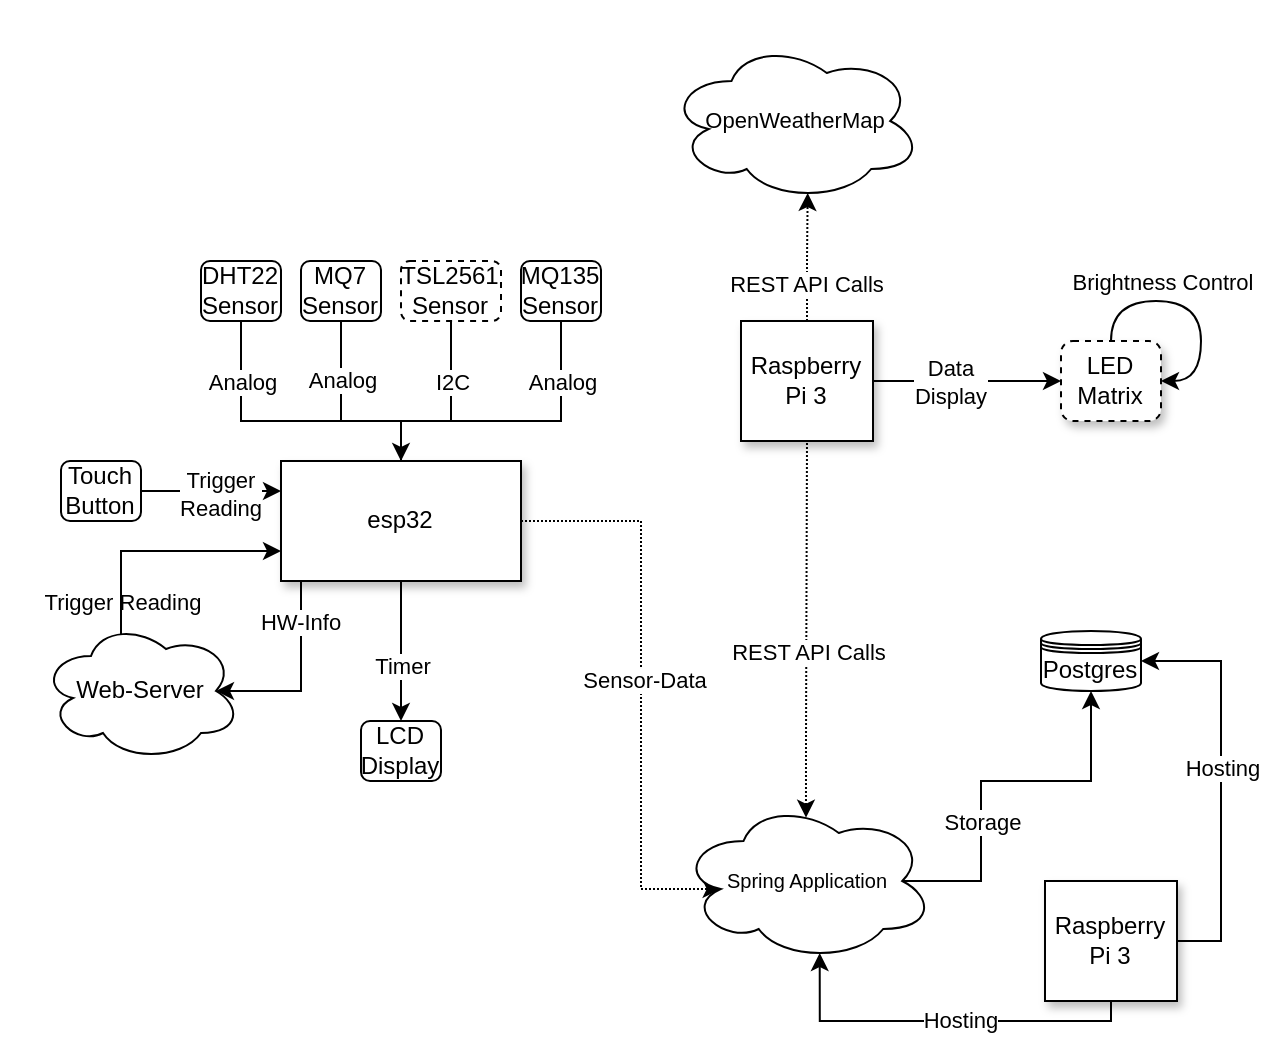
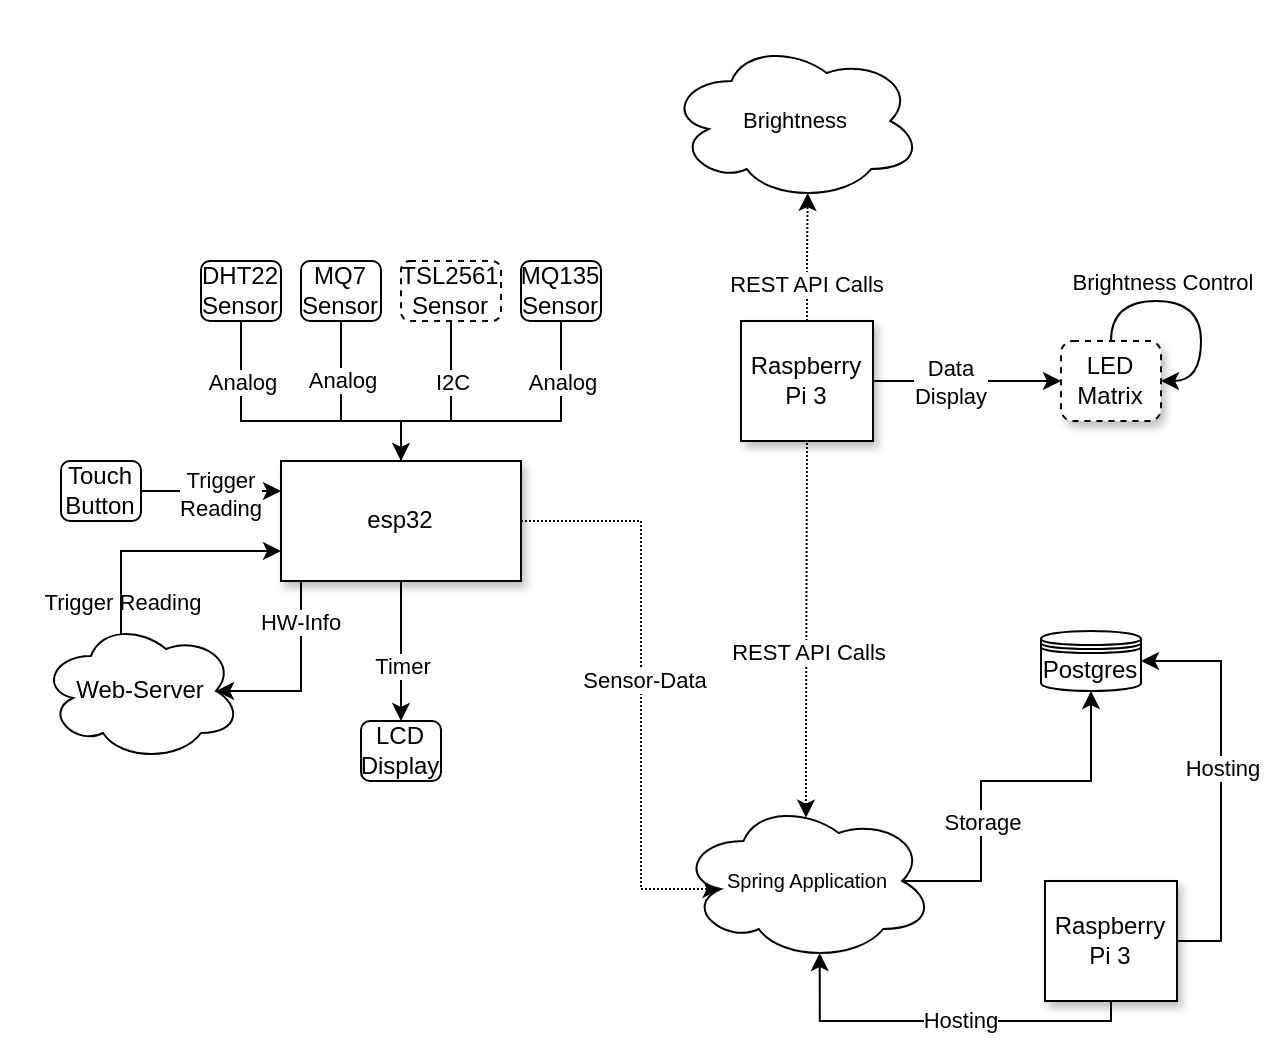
  <mxCell id="0" />
  <mxCell id="1" parent="0" />
  <mxCell id="2" style="edgeStyle=orthogonalEdgeStyle;rounded=0;orthogonalLoop=1;jettySize=auto;html=1;entryX=0.5;entryY=0;entryDx=0;entryDy=0;" edge="1" parent="1" source="4" target="20"><mxGeometry relative="1" as="geometry" /></mxCell>
  <mxCell id="3" value="Timer" style="edgeLabel;html=1;align=center;verticalAlign=middle;resizable=0;points=[];" vertex="1" connectable="0" parent="2"><mxGeometry x="-0.624" y="1" relative="1" as="geometry"><mxPoint x="-1" y="29" as="offset" /></mxGeometry></mxCell>
  <mxCell id="4" value="esp32" style="rounded=0;whiteSpace=wrap;html=1;shadow=1;glass=0;" vertex="1" parent="1"><mxGeometry x="140" y="230" width="120" height="60" as="geometry" /></mxCell>
  <mxCell id="5" style="edgeStyle=orthogonalEdgeStyle;rounded=0;orthogonalLoop=1;jettySize=auto;html=1;endArrow=none;endFill=0;" edge="1" parent="1" source="7"><mxGeometry relative="1" as="geometry"><mxPoint x="200" y="230" as="targetPoint" /><Array as="points"><mxPoint x="225" y="210" /><mxPoint x="200" y="210" /></Array></mxGeometry></mxCell>
  <mxCell id="6" value="I2C" style="edgeLabel;html=1;align=center;verticalAlign=middle;resizable=0;points=[];" vertex="1" connectable="0" parent="5"><mxGeometry x="-0.592" relative="1" as="geometry"><mxPoint y="11" as="offset" /></mxGeometry></mxCell>
  <mxCell id="7" value="TSL2561 Sensor" style="rounded=1;whiteSpace=wrap;html=1;dashed=1;" vertex="1" parent="1"><mxGeometry x="200" y="130" width="50" height="30" as="geometry" /></mxCell>
  <mxCell id="8" style="edgeStyle=orthogonalEdgeStyle;rounded=0;orthogonalLoop=1;jettySize=auto;html=1;entryX=0.5;entryY=0;entryDx=0;entryDy=0;" edge="1" parent="1" source="10" target="4"><mxGeometry relative="1" as="geometry"><Array as="points"><mxPoint x="120" y="210" /><mxPoint x="200" y="210" /></Array></mxGeometry></mxCell>
  <mxCell id="9" value="Analog" style="edgeLabel;html=1;align=center;verticalAlign=middle;resizable=0;points=[];" vertex="1" connectable="0" parent="8"><mxGeometry x="-0.789" relative="1" as="geometry"><mxPoint y="14" as="offset" /></mxGeometry></mxCell>
  <mxCell id="10" value="DHT22 Sensor" style="rounded=1;whiteSpace=wrap;html=1;glass=0;" vertex="1" parent="1"><mxGeometry x="100" y="130" width="40" height="30" as="geometry" /></mxCell>
  <mxCell id="11" style="edgeStyle=orthogonalEdgeStyle;rounded=0;orthogonalLoop=1;jettySize=auto;html=1;entryX=0.5;entryY=0;entryDx=0;entryDy=0;endArrow=none;endFill=0;" edge="1" parent="1" source="13" target="4"><mxGeometry relative="1" as="geometry"><Array as="points"><mxPoint x="170" y="210" /><mxPoint x="200" y="210" /></Array></mxGeometry></mxCell>
  <mxCell id="12" value="Analog" style="edgeLabel;html=1;align=center;verticalAlign=middle;resizable=0;points=[];" vertex="1" connectable="0" parent="11"><mxGeometry x="-0.732" relative="1" as="geometry"><mxPoint y="16" as="offset" /></mxGeometry></mxCell>
  <mxCell id="13" value="MQ7 Sensor" style="rounded=1;whiteSpace=wrap;html=1;" vertex="1" parent="1"><mxGeometry x="150" y="130" width="40" height="30" as="geometry" /></mxCell>
  <mxCell id="14" style="edgeStyle=orthogonalEdgeStyle;rounded=0;orthogonalLoop=1;jettySize=auto;html=1;entryX=0.5;entryY=0;entryDx=0;entryDy=0;endArrow=none;endFill=0;" edge="1" parent="1" source="16" target="4"><mxGeometry relative="1" as="geometry"><Array as="points"><mxPoint x="280" y="210" /><mxPoint x="200" y="210" /></Array></mxGeometry></mxCell>
  <mxCell id="15" value="Analog" style="edgeLabel;html=1;align=center;verticalAlign=middle;resizable=0;points=[];" vertex="1" connectable="0" parent="14"><mxGeometry x="-0.747" relative="1" as="geometry"><mxPoint y="11" as="offset" /></mxGeometry></mxCell>
  <mxCell id="16" value="MQ135 Sensor" style="rounded=1;whiteSpace=wrap;html=1;" vertex="1" parent="1"><mxGeometry x="260" y="130" width="40" height="30" as="geometry" /></mxCell>
  <mxCell id="17" style="edgeStyle=orthogonalEdgeStyle;rounded=0;orthogonalLoop=1;jettySize=auto;html=1;entryX=0.25;entryY=1;entryDx=0;entryDy=0;exitX=0.875;exitY=0.5;exitDx=0;exitDy=0;exitPerimeter=0;endArrow=none;endFill=0;startArrow=classic;startFill=1;" edge="1" parent="1" source="19" target="4"><mxGeometry relative="1" as="geometry"><Array as="points"><mxPoint x="150" y="345" /><mxPoint x="150" y="290" /></Array></mxGeometry></mxCell>
  <mxCell id="18" value="Trigger Reading" style="edgeLabel;html=1;align=center;verticalAlign=middle;resizable=0;points=[];" vertex="1" connectable="0" parent="17"><mxGeometry x="0.502" y="-1" relative="1" as="geometry"><mxPoint x="-91" y="1" as="offset" /></mxGeometry></mxCell>
  <mxCell id="19" value="Web-Server" style="ellipse;shape=cloud;whiteSpace=wrap;html=1;" vertex="1" parent="1"><mxGeometry y="310" width="100" height="70" as="geometry" x="20" /></mxCell>
  <mxCell id="20" value="LCD Display" style="rounded=1;whiteSpace=wrap;html=1;" vertex="1" parent="1"><mxGeometry x="180" y="360" width="40" height="30" as="geometry" /></mxCell>
  <mxCell id="21" style="edgeStyle=orthogonalEdgeStyle;rounded=0;orthogonalLoop=1;jettySize=auto;html=1;entryX=0.4;entryY=0.1;entryDx=0;entryDy=0;entryPerimeter=0;startArrow=classic;startFill=1;endArrow=none;endFill=0;exitX=0;exitY=0.75;exitDx=0;exitDy=0;" edge="1" parent="1" source="4" target="19"><mxGeometry relative="1" as="geometry"><Array as="points"><mxPoint x="60" y="275" /></Array></mxGeometry></mxCell>
  <mxCell id="22" value="HW-Info" style="edgeLabel;html=1;align=center;verticalAlign=middle;resizable=0;points=[];" vertex="1" connectable="0" parent="21"><mxGeometry x="-0.303" y="1" relative="1" as="geometry"><mxPoint x="52" y="34" as="offset" /></mxGeometry></mxCell>
  <mxCell id="23" style="edgeStyle=orthogonalEdgeStyle;rounded=0;orthogonalLoop=1;jettySize=auto;html=1;entryX=0;entryY=0.5;entryDx=0;entryDy=0;" edge="1" parent="1" source="25" target="28"><mxGeometry relative="1" as="geometry" /></mxCell>
  <mxCell id="24" value="Data&lt;br&gt;Display" style="edgeLabel;html=1;align=center;verticalAlign=middle;resizable=0;points=[];" vertex="1" connectable="0" parent="23"><mxGeometry x="-0.2" relative="1" as="geometry"><mxPoint as="offset" /></mxGeometry></mxCell>
  <mxCell id="25" value="Raspberry Pi 3" style="rounded=0;whiteSpace=wrap;html=1;shadow=1;glass=0;" vertex="1" parent="1"><mxGeometry x="370" y="160" width="66" height="60" as="geometry" /></mxCell>
  <mxCell id="26" style="edgeStyle=orthogonalEdgeStyle;rounded=0;orthogonalLoop=1;jettySize=auto;html=1;entryX=0.16;entryY=0.55;entryDx=0;entryDy=0;entryPerimeter=0;dashed=1;dashPattern=1 1;" edge="1" parent="1" source="4" target="36"><mxGeometry relative="1" as="geometry"><mxPoint x="346.42" y="319.5" as="targetPoint" /><Array as="points"><mxPoint x="320" y="260" /><mxPoint x="320" y="444" /></Array></mxGeometry></mxCell>
  <mxCell id="27" value="Sensor-Data" style="edgeLabel;html=1;align=center;verticalAlign=middle;resizable=0;points=[];" vertex="1" connectable="0" parent="26"><mxGeometry x="-0.024" y="1" relative="1" as="geometry"><mxPoint as="offset" /></mxGeometry></mxCell>
  <mxCell id="28" value="LED Matrix" style="rounded=1;whiteSpace=wrap;html=1;shadow=1;glass=0;dashed=1;" vertex="1" parent="1"><mxGeometry x="530" y="170" width="50" height="40" as="geometry" /></mxCell>
  <mxCell id="29" style="edgeStyle=orthogonalEdgeStyle;rounded=0;orthogonalLoop=1;jettySize=auto;html=1;entryX=1;entryY=0.5;entryDx=0;entryDy=0;exitX=1;exitY=0.5;exitDx=0;exitDy=0;" edge="1" parent="1" source="31" target="37"><mxGeometry relative="1" as="geometry"><Array as="points"><mxPoint x="610" y="470" /><mxPoint x="610" y="330" /></Array></mxGeometry></mxCell>
  <mxCell id="30" value="Hosting" style="edgeLabel;html=1;align=center;verticalAlign=middle;resizable=0;points=[];" vertex="1" connectable="0" parent="29"><mxGeometry x="0.083" relative="1" as="geometry"><mxPoint as="offset" /></mxGeometry></mxCell>
  <mxCell id="31" value="Raspberry Pi 3" style="rounded=0;whiteSpace=wrap;html=1;shadow=1;glass=0;" vertex="1" parent="1"><mxGeometry x="522" y="440" width="66" height="60" as="geometry" /></mxCell>
  <mxCell id="32" style="edgeStyle=orthogonalEdgeStyle;rounded=0;orthogonalLoop=1;jettySize=auto;html=1;exitX=0.875;exitY=0.5;exitDx=0;exitDy=0;exitPerimeter=0;entryX=0.5;entryY=1;entryDx=0;entryDy=0;startArrow=none;startFill=0;" edge="1" parent="1" source="36" target="37"><mxGeometry relative="1" as="geometry"><Array as="points"><mxPoint x="490" y="440" /><mxPoint x="490" y="390" /><mxPoint x="545" y="390" /></Array></mxGeometry></mxCell>
  <mxCell id="33" value="Storage" style="edgeLabel;html=1;align=center;verticalAlign=middle;resizable=0;points=[];" vertex="1" connectable="0" parent="32"><mxGeometry x="0.574" y="1" relative="1" as="geometry"><mxPoint x="-54" y="25" as="offset" /></mxGeometry></mxCell>
  <mxCell id="34" style="edgeStyle=orthogonalEdgeStyle;rounded=0;orthogonalLoop=1;jettySize=auto;html=1;entryX=0.5;entryY=1;entryDx=0;entryDy=0;dashed=1;dashPattern=1 1;startArrow=classic;startFill=1;endArrow=none;endFill=0;exitX=0.496;exitY=0.104;exitDx=0;exitDy=0;exitPerimeter=0;" edge="1" parent="1" source="36"><mxGeometry relative="1" as="geometry"><mxPoint x="430" y="370" as="sourcePoint" /><mxPoint x="403" y="220" as="targetPoint" /><Array as="points"><mxPoint x="402" y="370" /><mxPoint x="403" y="370" /></Array></mxGeometry></mxCell>
  <mxCell id="35" value="REST API Calls" style="edgeLabel;html=1;align=center;verticalAlign=middle;resizable=0;points=[];" vertex="1" connectable="0" parent="34"><mxGeometry x="0.241" y="-1" relative="1" as="geometry"><mxPoint y="34" as="offset" /></mxGeometry></mxCell>
  <mxCell id="36" value="&lt;font style=&quot;font-size: 10px;&quot;&gt;Spring Application&lt;/font&gt;" style="ellipse;shape=cloud;whiteSpace=wrap;html=1;" vertex="1" parent="1"><mxGeometry x="339.5" y="400" width="127" height="80" as="geometry" /></mxCell>
  <mxCell id="37" value="Postgres" style="shape=datastore;whiteSpace=wrap;html=1;" vertex="1" parent="1"><mxGeometry x="520" y="315" width="50" height="30" as="geometry" /></mxCell>
  <mxCell id="38" style="edgeStyle=orthogonalEdgeStyle;rounded=0;orthogonalLoop=1;jettySize=auto;html=1;entryX=0.55;entryY=0.95;entryDx=0;entryDy=0;entryPerimeter=0;exitX=0.5;exitY=1;exitDx=0;exitDy=0;" edge="1" parent="1" source="31" target="36"><mxGeometry relative="1" as="geometry"><Array as="points"><mxPoint x="555" y="510" /><mxPoint x="409" y="510" /></Array></mxGeometry></mxCell>
  <mxCell id="39" value="Hosting" style="edgeLabel;html=1;align=center;verticalAlign=middle;resizable=0;points=[];" vertex="1" connectable="0" parent="38"><mxGeometry x="-0.593" y="-1" relative="1" as="geometry"><mxPoint x="-47" as="offset" /></mxGeometry></mxCell>
  <mxCell id="40" style="edgeStyle=orthogonalEdgeStyle;rounded=0;orthogonalLoop=1;jettySize=auto;html=1;entryX=1;entryY=0.5;entryDx=0;entryDy=0;curved=1;" edge="1" parent="1" source="28" target="28"><mxGeometry relative="1" as="geometry" /></mxCell>
  <mxCell id="41" value="Brightness Control" style="edgeLabel;html=1;align=center;verticalAlign=middle;resizable=0;points=[];" vertex="1" connectable="0" parent="40"><mxGeometry x="-0.126" y="-1" relative="1" as="geometry"><mxPoint x="-10" y="-11" as="offset" /></mxGeometry></mxCell>
  <mxCell id="42" style="edgeStyle=orthogonalEdgeStyle;rounded=0;orthogonalLoop=1;jettySize=auto;html=1;entryX=0;entryY=0.25;entryDx=0;entryDy=0;" edge="1" parent="1" source="44" target="4"><mxGeometry relative="1" as="geometry" /></mxCell>
  <mxCell id="43" value="Trigger&lt;br&gt;Reading" style="edgeLabel;html=1;align=center;verticalAlign=middle;resizable=0;points=[];" vertex="1" connectable="0" parent="42"><mxGeometry x="0.12" y="-1" relative="1" as="geometry"><mxPoint as="offset" /></mxGeometry></mxCell>
  <mxCell id="44" value="Touch&lt;br&gt;Button" style="rounded=1;whiteSpace=wrap;html=1;glass=0;" vertex="1" parent="1"><mxGeometry x="30" y="230" width="40" height="30" as="geometry" /></mxCell>
- <mxCell id="45" value="&lt;font style=&quot;font-size: 11px;&quot;&gt;OpenWeatherMap&lt;/font&gt;" style="ellipse;shape=cloud;whiteSpace=wrap;html=1;" vertex="1" parent="1"><mxGeometry x="333.5" y="20" width="127" height="80" as="geometry" /></mxCell>
+ <mxCell id="45" value="&lt;font style=&quot;font-size: 11px;&quot;&gt;Brightness&lt;/font&gt;" style="ellipse;shape=cloud;whiteSpace=wrap;html=1;" vertex="1" parent="1"><mxGeometry x="333.5" y="20" width="127" height="80" as="geometry" /></mxCell>
  <mxCell id="46" style="edgeStyle=orthogonalEdgeStyle;rounded=0;orthogonalLoop=1;jettySize=auto;html=1;dashed=1;dashPattern=1 1;entryX=0.55;entryY=0.95;entryDx=0;entryDy=0;entryPerimeter=0;" edge="1" parent="1" source="25" target="45"><mxGeometry relative="1" as="geometry"><mxPoint x="380" y="120" as="targetPoint" /><Array as="points" /></mxGeometry></mxCell>
  <mxCell id="47" value="REST API Calls" style="edgeLabel;html=1;align=center;verticalAlign=middle;resizable=0;points=[];" vertex="1" connectable="0" parent="46"><mxGeometry x="-0.417" y="1" relative="1" as="geometry"><mxPoint as="offset" /></mxGeometry></mxCell>
